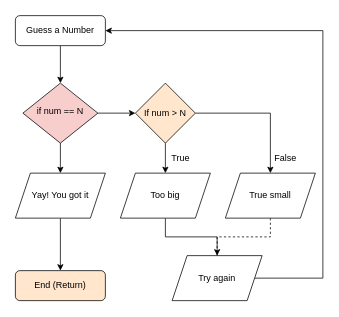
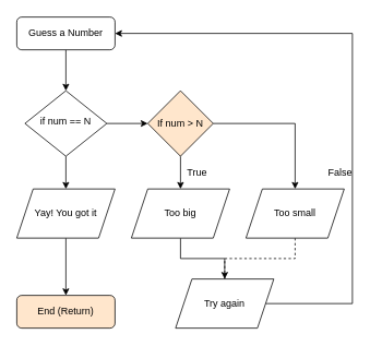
  <mxCell id="0" />
  <mxCell id="1" parent="0" />
  <mxCell id="2" style="edgeStyle=orthogonalEdgeStyle;rounded=0;orthogonalLoop=1;jettySize=auto;html=1;exitX=0.5;exitY=1;exitDx=0;exitDy=0;entryX=0.5;entryY=0;entryDx=0;entryDy=0;" edge="1" parent="1" source="3" target="6"><mxGeometry relative="1" as="geometry" /></mxCell>
  <mxCell id="3" value="Guess a Number" style="rounded=1;whiteSpace=wrap;html=1;fontSize=12;glass=0;strokeWidth=1;shadow=0;" parent="1" vertex="1"><mxGeometry x="20" y="20" width="120" height="40" as="geometry" /></mxCell>
  <mxCell id="4" style="edgeStyle=orthogonalEdgeStyle;rounded=0;orthogonalLoop=1;jettySize=auto;html=1;exitX=1;exitY=0.5;exitDx=0;exitDy=0;entryX=0;entryY=0.5;entryDx=0;entryDy=0;" edge="1" parent="1" source="6" target="12"><mxGeometry relative="1" as="geometry" /></mxCell>
  <mxCell id="5" style="edgeStyle=orthogonalEdgeStyle;rounded=0;orthogonalLoop=1;jettySize=auto;html=1;exitX=0.5;exitY=1;exitDx=0;exitDy=0;entryX=0.5;entryY=0;entryDx=0;entryDy=0;" edge="1" parent="1" source="6" target="9"><mxGeometry relative="1" as="geometry" /></mxCell>
- <mxCell id="6" value="if num == N" style="rhombus;whiteSpace=wrap;html=1;shadow=0;fontFamily=Helvetica;fontSize=12;align=center;strokeWidth=1;spacing=6;spacingTop=-4;fillColor=#f8cecc;" parent="1" vertex="1"><mxGeometry x="30" y="110" width="100" height="80" as="geometry" /></mxCell>
+ <mxCell id="6" value="if num == N" style="rhombus;whiteSpace=wrap;html=1;shadow=0;fontFamily=Helvetica;fontSize=12;align=center;strokeWidth=1;spacing=6;spacingTop=-4;" parent="1" vertex="1"><mxGeometry x="30" y="110" width="100" height="80" as="geometry" /></mxCell>
  <mxCell id="7" value="End (Return)" style="rounded=1;whiteSpace=wrap;html=1;fontSize=12;glass=0;strokeWidth=1;shadow=0;fillColor=#ffe6cc;" parent="1" vertex="1"><mxGeometry x="20" y="360" width="120" height="40" as="geometry" /></mxCell>
  <mxCell id="8" style="edgeStyle=orthogonalEdgeStyle;rounded=0;orthogonalLoop=1;jettySize=auto;html=1;exitX=0.5;exitY=1;exitDx=0;exitDy=0;entryX=0.5;entryY=0;entryDx=0;entryDy=0;" edge="1" parent="1" source="9" target="7"><mxGeometry relative="1" as="geometry" /></mxCell>
  <mxCell id="9" value="Yay! You got it" style="shape=parallelogram;perimeter=parallelogramPerimeter;whiteSpace=wrap;html=1;fixedSize=1;" vertex="1" parent="1"><mxGeometry x="20" y="230" width="120" height="60" as="geometry" /></mxCell>
  <mxCell id="10" value="" style="edgeStyle=orthogonalEdgeStyle;rounded=0;orthogonalLoop=1;jettySize=auto;html=1;" edge="1" parent="1" source="12" target="14"><mxGeometry relative="1" as="geometry" /></mxCell>
  <mxCell id="11" style="edgeStyle=orthogonalEdgeStyle;rounded=0;orthogonalLoop=1;jettySize=auto;html=1;entryX=0.5;entryY=0;entryDx=0;entryDy=0;" edge="1" parent="1" source="12" target="17"><mxGeometry relative="1" as="geometry" /></mxCell>
  <mxCell id="12" value="If num &amp;gt; N" style="rhombus;whiteSpace=wrap;html=1;fillColor=#ffe6cc;" vertex="1" parent="1"><mxGeometry x="180" y="110" width="80" height="80" as="geometry" /></mxCell>
  <mxCell id="13" style="edgeStyle=orthogonalEdgeStyle;rounded=0;orthogonalLoop=1;jettySize=auto;html=1;endArrow=none;" edge="1" parent="1" source="14" target="19"><mxGeometry relative="1" as="geometry" /></mxCell>
  <mxCell id="14" value="Too big" style="shape=parallelogram;perimeter=parallelogramPerimeter;whiteSpace=wrap;html=1;fixedSize=1;" vertex="1" parent="1"><mxGeometry x="160" y="230" width="120" height="60" as="geometry" /></mxCell>
  <mxCell id="15" value="True" style="text;html=1;align=center;verticalAlign=middle;resizable=0;points=[];autosize=1;strokeColor=none;fillColor=none;" vertex="1" parent="1"><mxGeometry x="220" y="200" width="40" height="20" as="geometry" /></mxCell>
  <mxCell id="16" style="edgeStyle=orthogonalEdgeStyle;rounded=0;orthogonalLoop=1;jettySize=auto;html=1;exitX=0.5;exitY=1;exitDx=0;exitDy=0;entryX=0.5;entryY=0;entryDx=0;entryDy=0;dashed=1;" edge="1" parent="1" source="17" target="19"><mxGeometry relative="1" as="geometry" /></mxCell>
- <mxCell id="17" value="True small" style="shape=parallelogram;perimeter=parallelogramPerimeter;whiteSpace=wrap;html=1;fixedSize=1;" vertex="1" parent="1"><mxGeometry x="300" y="230" width="120" height="60" as="geometry" /></mxCell>
+ <mxCell id="17" value="Too small" style="shape=parallelogram;perimeter=parallelogramPerimeter;whiteSpace=wrap;html=1;fixedSize=1;" vertex="1" parent="1"><mxGeometry x="300" y="230" width="120" height="60" as="geometry" /></mxCell>
  <mxCell id="18" style="edgeStyle=orthogonalEdgeStyle;rounded=0;orthogonalLoop=1;jettySize=auto;html=1;exitX=1;exitY=0.5;exitDx=0;exitDy=0;entryX=1;entryY=0.5;entryDx=0;entryDy=0;" edge="1" parent="1" source="19" target="3"><mxGeometry relative="1" as="geometry"><mxPoint x="440" y="40" as="targetPoint" /><Array as="points"><mxPoint x="430" y="370" /><mxPoint x="430" y="40" /></Array></mxGeometry></mxCell>
- <mxCell id="19" value="Try again" style="shape=parallelogram;perimeter=parallelogramPerimeter;whiteSpace=wrap;html=1;fixedSize=1;" vertex="1" parent="1"><mxGeometry x="229" y="340" width="120" height="60" as="geometry" /></mxCell>
- <mxCell id="20" value="False" style="text;html=1;align=center;verticalAlign=middle;resizable=0;points=[];autosize=1;strokeColor=none;fillColor=none;" vertex="1" parent="1"><mxGeometry x="360" y="200" width="40" height="20" as="geometry" /></mxCell>
+ <mxCell id="19" value="Try again" style="shape=parallelogram;perimeter=parallelogramPerimeter;whiteSpace=wrap;html=1;fixedSize=1;" vertex="1" parent="1"><mxGeometry x="214" y="340" width="120" height="60" as="geometry" /></mxCell>
+ <mxCell id="20" value="False" style="text;html=1;align=center;verticalAlign=middle;resizable=0;points=[];autosize=1;strokeColor=none;fillColor=none;" vertex="1" parent="1"><mxGeometry x="395" y="200" width="40" height="20" as="geometry" /></mxCell>
